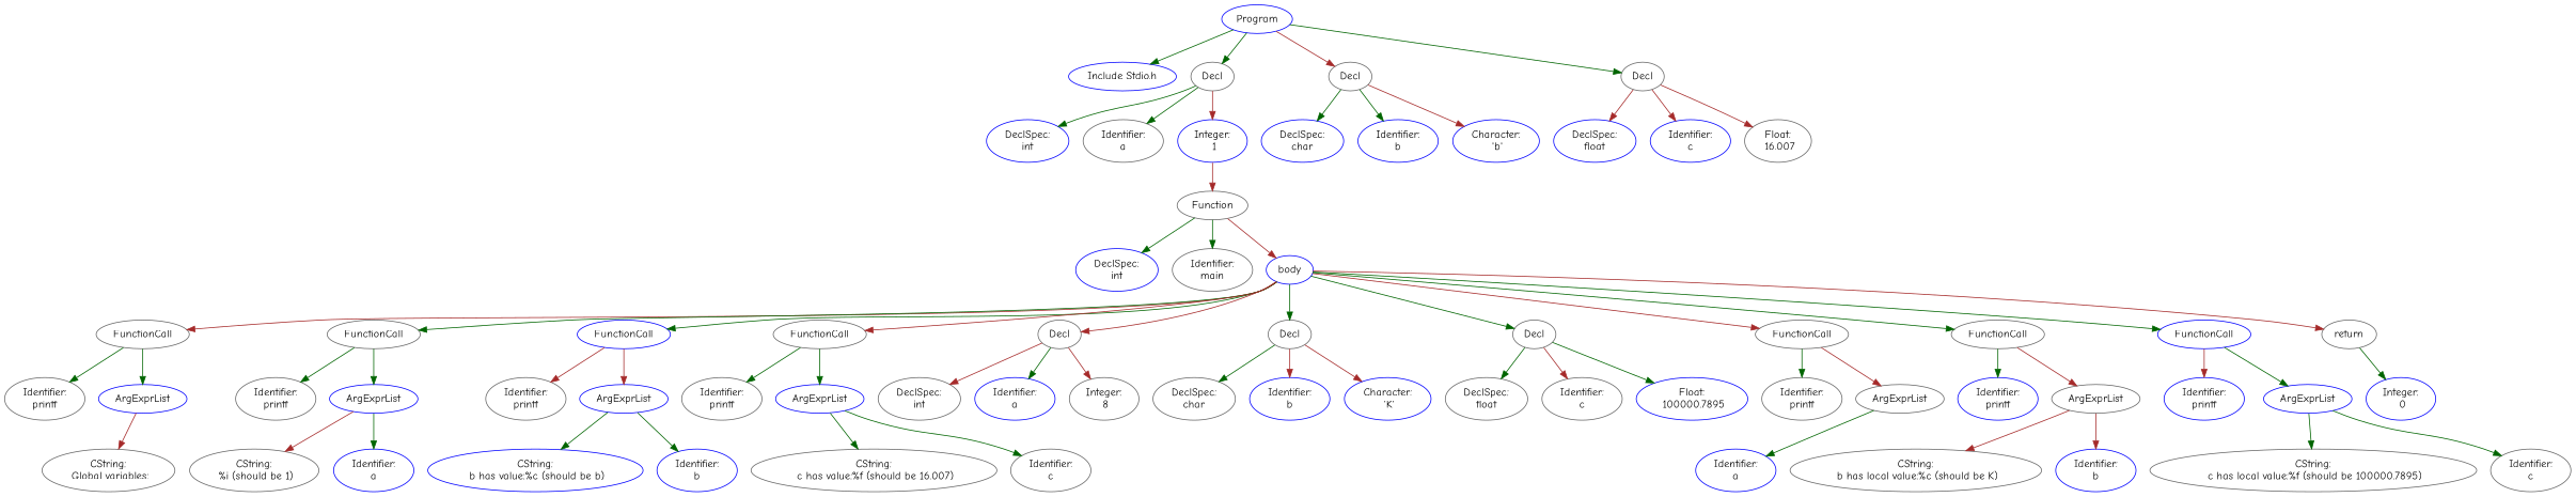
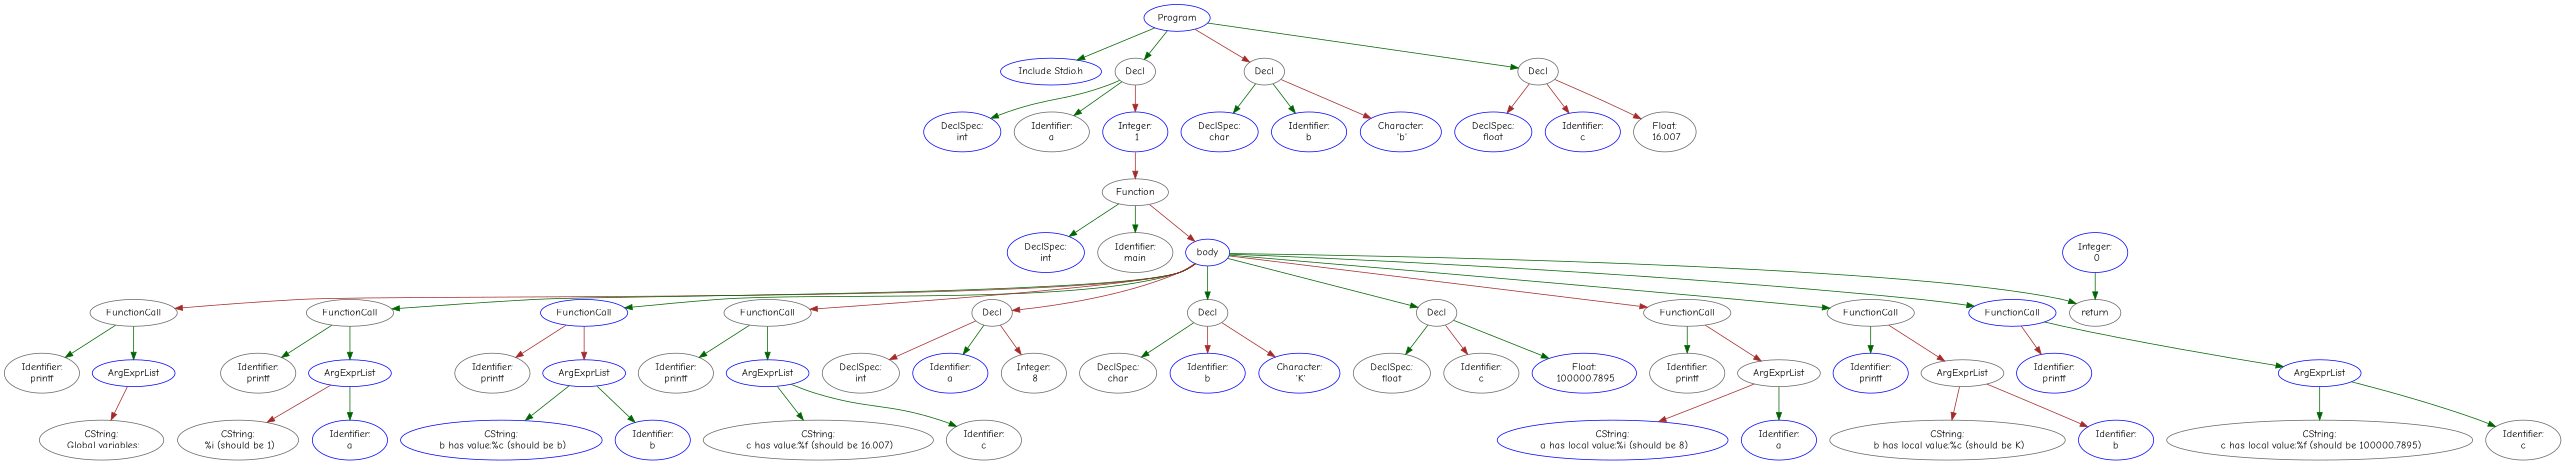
  digraph {
    fontname="Comic Neue"
    node [color=gray40 fontname="Comic Neue"]
    edge [color=darkgreen fontname="Comic Neue"]
    n1 [color=blue label=Program]
    n2 [color=blue label="Include Stdio.h"]
    n3 [label=Decl]
    n4 [label=Decl]
    n5 [label=Decl]
    n6 [color=blue label="DeclSpec:\nint"]
    n7 [label="Identifier:\na"]
    n8 [color=blue label="Integer:\n 1"]
    n9 [color=blue label="DeclSpec:\nchar"]
    n10 [color=blue label="Identifier:\nb"]
    n11 [color=blue label="Character:\n 'b'"]
    n12 [color=blue label="DeclSpec:\nfloat"]
    n13 [color=blue label="Identifier:\nc"]
    n14 [label="Float:\n 16.007"]
    n15 [label=Function]
    n16 [color=blue label="DeclSpec:\nint"]
    n17 [label="Identifier:\nmain"]
    n18 [color=blue label=body]
    n19 [label=FunctionCall]
    n20 [label=FunctionCall]
    n21 [color=blue label=FunctionCall]
    n22 [label=FunctionCall]
    n23 [label=Decl]
    n24 [label=Decl]
    n25 [label=Decl]
    n26 [label=FunctionCall]
    n27 [label=FunctionCall]
    n28 [color=blue label=FunctionCall]
    n29 [label=return]
    n30 [label="Identifier:\nprintf"]
    n31 [color=blue label=ArgExprList]
    n32 [label="Identifier:\nprintf"]
    n33 [color=blue label=ArgExprList]
    n34 [label="Identifier:\nprintf"]
    n35 [color=blue label=ArgExprList]
    n36 [label="Identifier:\nprintf"]
    n37 [color=blue label=ArgExprList]
    n38 [label="DeclSpec:\nint"]
    n39 [color=blue label="Identifier:\na"]
    n40 [label="Integer:\n 8"]
    n41 [label="DeclSpec:\nchar"]
    n42 [color=blue label="Identifier:\nb"]
    n43 [color=blue label="Character:\n 'K'"]
    n44 [label="DeclSpec:\nfloat"]
    n45 [label="Identifier:\nc"]
    n46 [color=blue label="Float:\n 100000.7895"]
    n47 [label="Identifier:\nprintf"]
    n48 [label=ArgExprList]
    n49 [color=blue label="Identifier:\nprintf"]
    n50 [label=ArgExprList]
    n51 [color=blue label="Identifier:\nprintf"]
    n52 [color=blue label=ArgExprList]
    n53 [color=blue label="Integer:\n 0"]
    n54 [label="CString:\n Global variables:\n"]
    n55 [label="CString:\n %i (should be 1)\n"]
    n56 [color=blue label="Identifier:\na"]
    n57 [color=blue label="CString:\n b has value:%c (should be b)\n"]
    n58 [color=blue label="Identifier:\nb"]
    n59 [label="CString:\n c has value:%f (should be 16.007)\n"]
    n60 [label="Identifier:\nc"]
+   n61 [color=blue label="CString:\n a has local value:%i (should be 8)\n"]
    n62 [color=blue label="Identifier:\na"]
    n63 [label="CString:\n b has local value:%c (should be K)\n"]
    n64 [color=blue label="Identifier:\nb"]
    n65 [label="CString:\n c has local value:%f (should be 100000.7895)\n"]
    n66 [label="Identifier:\nc"]
    n1 -> n2
    n1 -> n3
    n1 -> n4 [color=brown]
    n1 -> n5
    n3 -> n6
    n3 -> n7
    n3 -> n8 [color=brown]
    n4 -> n9
    n4 -> n10
    n4 -> n11 [color=brown]
    n5 -> n12 [color=brown]
    n5 -> n13 [color=brown]
    n5 -> n14 [color=brown]
    n8 -> n15 [color=brown]
    n15 -> n16
    n15 -> n17
    n15 -> n18 [color=brown]
    n18 -> n19 [color=brown]
    n18 -> n20
    n18 -> n21
    n18 -> n22 [color=brown]
    n18 -> n23 [color=brown]
    n18 -> n24
    n18 -> n25
    n18 -> n26 [color=brown]
    n18 -> n27
    n18 -> n28
-   n18 -> n29 [color=brown]
+   n18 -> n29
    n19 -> n30
    n19 -> n31
    n20 -> n32
    n20 -> n33
    n21 -> n34 [color=brown]
    n21 -> n35 [color=brown]
    n22 -> n36
    n22 -> n37
    n23 -> n38 [color=brown]
    n23 -> n39
    n23 -> n40 [color=brown]
    n24 -> n41
    n24 -> n42 [color=brown]
    n24 -> n43 [color=brown]
    n25 -> n44
    n25 -> n45 [color=brown]
    n25 -> n46
    n26 -> n47
    n26 -> n48 [color=brown]
    n27 -> n49
    n27 -> n50 [color=brown]
    n28 -> n51 [color=brown]
    n28 -> n52
-   n29 -> n53
+   n53 -> n29
    n31 -> n54 [color=brown]
    n33 -> n55 [color=brown]
    n33 -> n56
    n35 -> n57
    n35 -> n58
    n37 -> n59
    n37 -> n60
+   n48 -> n61 [color=brown]
    n48 -> n62
    n50 -> n63 [color=brown]
    n50 -> n64 [color=brown]
    n52 -> n65
    n52 -> n66
  }
